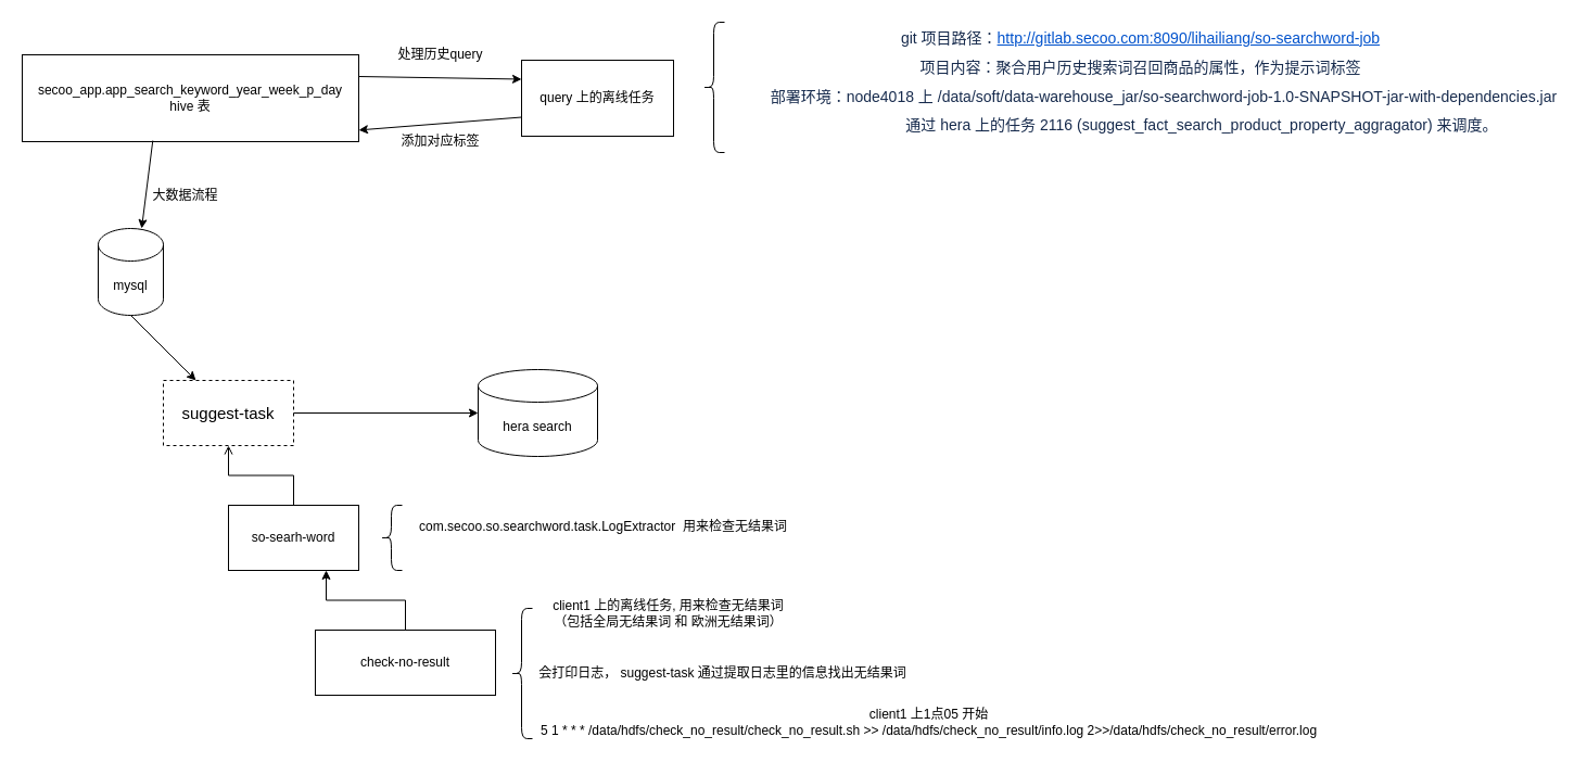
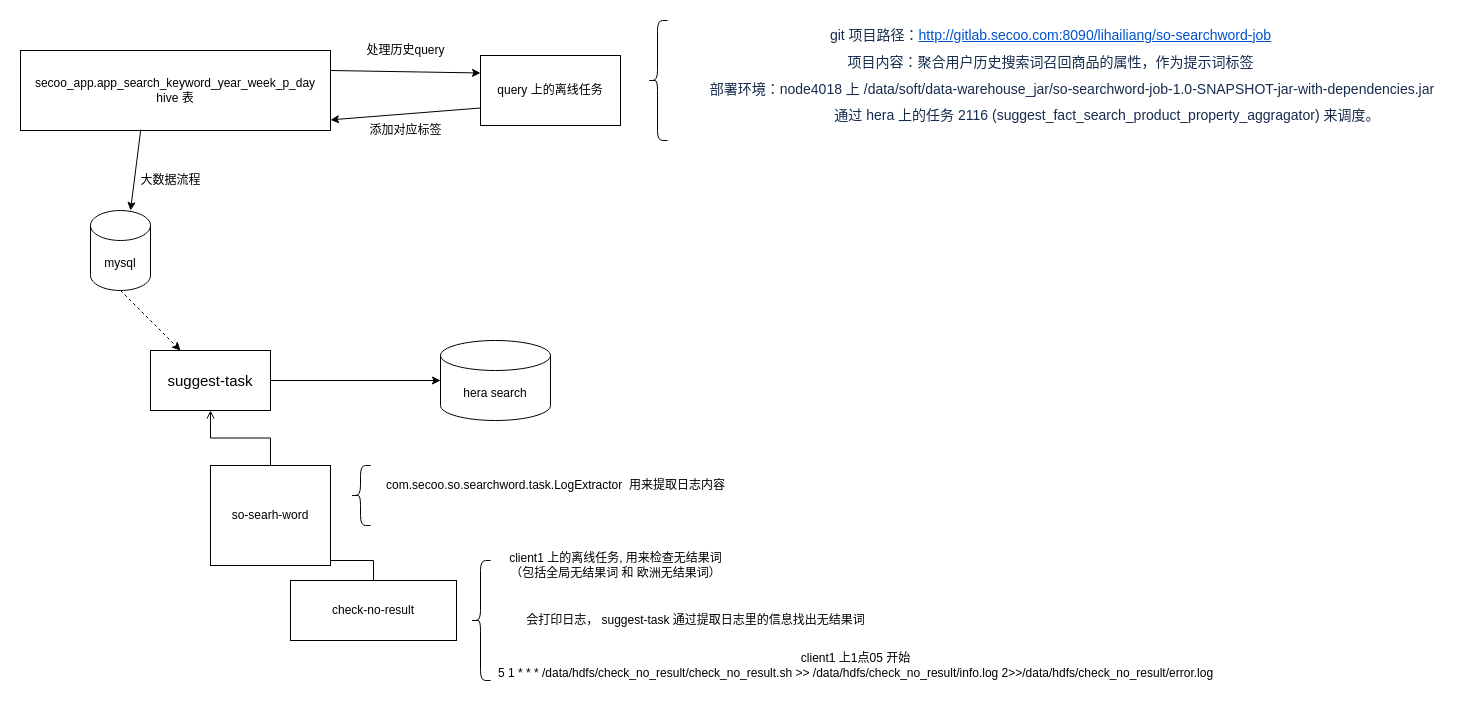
  <mxCell id="0" />
  <mxCell id="1" parent="0" />
  <mxCell id="2" value="secoo_app.app_search_keyword_year_week_p_day&lt;br&gt;hive 表" style="rounded=0;whiteSpace=wrap;html=1;" parent="1" vertex="1"><mxGeometry x="20" y="50" width="310" height="80" as="geometry" /></mxCell>
  <mxCell id="3" value="query 上的离线任务" style="rounded=0;whiteSpace=wrap;html=1;" parent="1" vertex="1"><mxGeometry x="480" y="55" width="140" height="70" as="geometry" /></mxCell>
  <mxCell id="4" value="" style="endArrow=classic;html=1;exitX=1;exitY=0.25;exitDx=0;exitDy=0;entryX=0;entryY=0.25;entryDx=0;entryDy=0;" edge="1" parent="1" source="2" target="3"><mxGeometry width="50" height="50" relative="1" as="geometry"><mxPoint x="330" y="250" as="sourcePoint" /><mxPoint x="380" y="200" as="targetPoint" /></mxGeometry></mxCell>
  <mxCell id="5" value="" style="endArrow=classic;html=1;entryX=1;entryY=0.867;entryDx=0;entryDy=0;entryPerimeter=0;exitX=0;exitY=0.75;exitDx=0;exitDy=0;" edge="1" parent="1" source="3" target="2"><mxGeometry width="50" height="50" relative="1" as="geometry"><mxPoint x="430" y="250" as="sourcePoint" /><mxPoint x="480" y="200" as="targetPoint" /></mxGeometry></mxCell>
  <mxCell id="6" value="处理历史query" style="text;html=1;align=center;verticalAlign=middle;resizable=0;points=[];autosize=1;strokeColor=none;" vertex="1" parent="1"><mxGeometry x="360" y="40" width="90" height="20" as="geometry" /></mxCell>
  <mxCell id="7" value="添加对应标签" style="text;html=1;align=center;verticalAlign=middle;resizable=0;points=[];autosize=1;strokeColor=none;" vertex="1" parent="1"><mxGeometry x="360" y="120" width="90" height="20" as="geometry" /></mxCell>
  <mxCell id="8" value="" style="shape=curlyBracket;whiteSpace=wrap;html=1;rounded=1;" vertex="1" parent="1"><mxGeometry x="647" y="20" width="20" height="120" as="geometry" /></mxCell>
  <mxCell id="9" value="&lt;p style=&quot;margin: 10px 0px 0px ; padding: 0px ; color: rgb(23 , 43 , 77) ; font-family: , &amp;#34;blinkmacsystemfont&amp;#34; , &amp;#34;segoe ui&amp;#34; , &amp;#34;roboto&amp;#34; , &amp;#34;oxygen&amp;#34; , &amp;#34;ubuntu&amp;#34; , &amp;#34;fira sans&amp;#34; , &amp;#34;droid sans&amp;#34; , &amp;#34;helvetica neue&amp;#34; , sans-serif ; font-size: 14px ; background-color: rgb(255 , 255 , 255)&quot;&gt;git 项目路径：&lt;a href=&quot;http://gitlab.secoo.com:8090/lihailiang/so-searchword-job&quot; class=&quot;external-link&quot; style=&quot;color: rgb(0 , 82 , 204)&quot;&gt;http://gitlab.secoo.com:8090/lihailiang/so-searchword-job&lt;/a&gt;&lt;/p&gt;&lt;p style=&quot;margin: 10px 0px 0px ; padding: 0px ; color: rgb(23 , 43 , 77) ; font-family: , &amp;#34;blinkmacsystemfont&amp;#34; , &amp;#34;segoe ui&amp;#34; , &amp;#34;roboto&amp;#34; , &amp;#34;oxygen&amp;#34; , &amp;#34;ubuntu&amp;#34; , &amp;#34;fira sans&amp;#34; , &amp;#34;droid sans&amp;#34; , &amp;#34;helvetica neue&amp;#34; , sans-serif ; font-size: 14px ; background-color: rgb(255 , 255 , 255)&quot;&gt;项目内容：聚合用户历史搜索词召回商品的属性，作为提示词标签&lt;/p&gt;&lt;p style=&quot;margin: 10px 0px 0px ; padding: 0px ; color: rgb(23 , 43 , 77) ; font-family: , &amp;#34;blinkmacsystemfont&amp;#34; , &amp;#34;segoe ui&amp;#34; , &amp;#34;roboto&amp;#34; , &amp;#34;oxygen&amp;#34; , &amp;#34;ubuntu&amp;#34; , &amp;#34;fira sans&amp;#34; , &amp;#34;droid sans&amp;#34; , &amp;#34;helvetica neue&amp;#34; , sans-serif ; font-size: 14px ; background-color: rgb(255 , 255 , 255)&quot;&gt;&amp;nbsp; &amp;nbsp; &amp;nbsp; &amp;nbsp; &amp;nbsp; &amp;nbsp;部署环境：node4018 上 /data/soft/data-warehouse_jar/so-searchword-job-1.0-SNAPSHOT-jar-with-dependencies.jar&lt;/p&gt;&lt;p style=&quot;margin: 10px 0px 0px ; padding: 0px ; color: rgb(23 , 43 , 77) ; font-family: , &amp;#34;blinkmacsystemfont&amp;#34; , &amp;#34;segoe ui&amp;#34; , &amp;#34;roboto&amp;#34; , &amp;#34;oxygen&amp;#34; , &amp;#34;ubuntu&amp;#34; , &amp;#34;fira sans&amp;#34; , &amp;#34;droid sans&amp;#34; , &amp;#34;helvetica neue&amp;#34; , sans-serif ; font-size: 14px ; background-color: rgb(255 , 255 , 255)&quot;&gt;&amp;nbsp; &amp;nbsp; &amp;nbsp; &amp;nbsp; &amp;nbsp; &amp;nbsp; &amp;nbsp; &amp;nbsp; &amp;nbsp; &amp;nbsp; &amp;nbsp; &amp;nbsp; &amp;nbsp; &amp;nbsp; &amp;nbsp;通过 hera 上的任务&amp;nbsp;2116 (suggest_fact_search_product_property_aggragator) 来调度。&lt;/p&gt;" style="text;html=1;align=center;verticalAlign=middle;resizable=0;points=[];autosize=1;strokeColor=none;" vertex="1" parent="1"><mxGeometry x="660" y="20" width="780" height="100" as="geometry" /></mxCell>
  <mxCell id="10" value="" style="endArrow=classic;html=1;exitX=0.388;exitY=0.988;exitDx=0;exitDy=0;exitPerimeter=0;" edge="1" parent="1" source="2"><mxGeometry width="50" height="50" relative="1" as="geometry"><mxPoint x="120" y="180" as="sourcePoint" /><mxPoint x="130" y="210" as="targetPoint" /></mxGeometry></mxCell>
  <mxCell id="11" value="mysql" style="shape=cylinder3;whiteSpace=wrap;html=1;boundedLbl=1;backgroundOutline=1;size=15;" vertex="1" parent="1"><mxGeometry x="90" y="210" width="60" height="80" as="geometry" /></mxCell>
  <mxCell id="12" value="大数据流程" style="text;html=1;align=center;verticalAlign=middle;resizable=0;points=[];autosize=1;strokeColor=none;" vertex="1" parent="1"><mxGeometry x="130" y="170" width="80" height="20" as="geometry" /></mxCell>
- <mxCell id="13" value="&lt;font style=&quot;font-size: 15px&quot;&gt;suggest-task&lt;/font&gt;" style="rounded=0;whiteSpace=wrap;html=1;dashed=1;" vertex="1" parent="1"><mxGeometry x="150" y="350" width="120" height="60" as="geometry" /></mxCell>
- <mxCell id="14" value="" style="endArrow=classic;html=1;exitX=0.5;exitY=1;exitDx=0;exitDy=0;exitPerimeter=0;entryX=0.25;entryY=0;entryDx=0;entryDy=0;" edge="1" parent="1" source="11" target="13"><mxGeometry width="50" height="50" relative="1" as="geometry"><mxPoint x="120" y="350" as="sourcePoint" /><mxPoint x="170" y="300" as="targetPoint" /></mxGeometry></mxCell>
+ <mxCell id="13" value="&lt;font style=&quot;font-size: 15px&quot;&gt;suggest-task&lt;/font&gt;" style="rounded=0;whiteSpace=wrap;html=1;" vertex="1" parent="1"><mxGeometry x="150" y="350" width="120" height="60" as="geometry" /></mxCell>
+ <mxCell id="14" value="" style="endArrow=classic;html=1;exitX=0.5;exitY=1;exitDx=0;exitDy=0;exitPerimeter=0;entryX=0.25;entryY=0;entryDx=0;entryDy=0;dashed=1;" edge="1" parent="1" source="11" target="13"><mxGeometry width="50" height="50" relative="1" as="geometry"><mxPoint x="120" y="350" as="sourcePoint" /><mxPoint x="170" y="300" as="targetPoint" /></mxGeometry></mxCell>
  <mxCell id="15" value="hera search" style="shape=cylinder3;whiteSpace=wrap;html=1;boundedLbl=1;backgroundOutline=1;size=15;" vertex="1" parent="1"><mxGeometry x="440" y="340" width="110" height="80" as="geometry" /></mxCell>
  <mxCell id="16" value="" style="endArrow=classic;html=1;exitX=1;exitY=0.5;exitDx=0;exitDy=0;" edge="1" parent="1" source="13"><mxGeometry width="50" height="50" relative="1" as="geometry"><mxPoint x="410" y="380" as="sourcePoint" /><mxPoint x="440" y="380" as="targetPoint" /></mxGeometry></mxCell>
  <mxCell id="17" style="edgeStyle=orthogonalEdgeStyle;rounded=0;orthogonalLoop=1;jettySize=auto;html=1;entryX=0.75;entryY=1;entryDx=0;entryDy=0;" edge="1" parent="1" source="18" target="24"><mxGeometry relative="1" as="geometry" /></mxCell>
  <mxCell id="18" value="check-no-result&lt;br&gt;" style="rounded=0;whiteSpace=wrap;html=1;" vertex="1" parent="1"><mxGeometry x="290" y="580" width="166" height="60" as="geometry" /></mxCell>
  <mxCell id="19" value="" style="shape=curlyBracket;whiteSpace=wrap;html=1;rounded=1;" vertex="1" parent="1"><mxGeometry x="470" y="560" width="20" height="120" as="geometry" /></mxCell>
  <mxCell id="20" value="client1 上的离线任务, 用来检查无结果词&lt;br&gt;（包括全局无结果词 和 欧洲无结果词）" style="text;html=1;align=center;verticalAlign=middle;resizable=0;points=[];autosize=1;strokeColor=none;" vertex="1" parent="1"><mxGeometry x="500" y="550" width="230" height="30" as="geometry" /></mxCell>
- <mxCell id="21" value="会打印日志， suggest-task 通过提取日志里的信息找出无结果词" style="text;html=1;align=center;verticalAlign=middle;resizable=0;points=[];autosize=1;strokeColor=none;" vertex="1" parent="1"><mxGeometry x="490" y="610" width="350" height="20" as="geometry" /></mxCell>
+ <mxCell id="21" value="会打印日志， suggest-task 通过提取日志里的信息找出无结果词" style="text;html=1;align=center;verticalAlign=middle;resizable=0;points=[];autosize=1;strokeColor=none;" vertex="1" parent="1"><mxGeometry x="520" y="610" width="350" height="20" as="geometry" /></mxCell>
  <mxCell id="22" value="client1 上1点05 开始&lt;br&gt;5 1 * * * /data/hdfs/check_no_result/check_no_result.sh &amp;gt;&amp;gt; /data/hdfs/check_no_result/info.log 2&amp;gt;&amp;gt;/data/hdfs/check_no_result/error.log" style="text;html=1;align=center;verticalAlign=middle;resizable=0;points=[];autosize=1;strokeColor=none;" vertex="1" parent="1"><mxGeometry x="490" y="650" width="730" height="30" as="geometry" /></mxCell>
  <mxCell id="23" style="edgeStyle=orthogonalEdgeStyle;rounded=0;orthogonalLoop=1;jettySize=auto;html=1;entryX=0.5;entryY=1;entryDx=0;entryDy=0;endArrow=open;" edge="1" parent="1" source="24" target="13"><mxGeometry relative="1" as="geometry" /></mxCell>
- <mxCell id="24" value="so-searh-word" style="rounded=0;whiteSpace=wrap;html=1;" vertex="1" parent="1"><mxGeometry x="210" y="465" width="120" height="60" as="geometry" /></mxCell>
+ <mxCell id="24" value="so-searh-word" style="rounded=0;whiteSpace=wrap;html=1;" vertex="1" parent="1"><mxGeometry x="210" y="465" width="120" height="100" as="geometry" /></mxCell>
  <mxCell id="25" value="" style="shape=curlyBracket;whiteSpace=wrap;html=1;rounded=1;size=0.5;" vertex="1" parent="1"><mxGeometry x="350" y="465" width="20" height="60" as="geometry" /></mxCell>
- <mxCell id="26" value="com.secoo.so.searchword.task.LogExtractor&amp;nbsp; 用来检查无结果词" style="text;html=1;align=center;verticalAlign=middle;resizable=0;points=[];autosize=1;strokeColor=none;" vertex="1" parent="1"><mxGeometry x="380" y="474.5" width="350" height="20" as="geometry" /></mxCell>
+ <mxCell id="26" value="com.secoo.so.searchword.task.LogExtractor&amp;nbsp; 用来提取日志内容" style="text;html=1;align=center;verticalAlign=middle;resizable=0;points=[];autosize=1;strokeColor=none;" vertex="1" parent="1"><mxGeometry x="380" y="474.5" width="350" height="20" as="geometry" /></mxCell>
